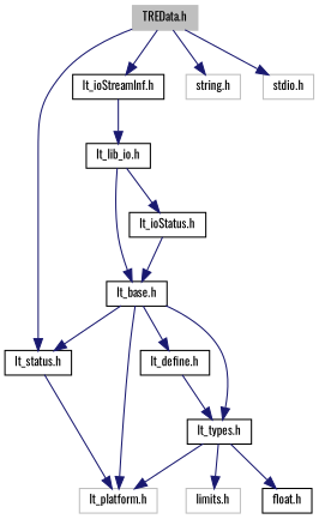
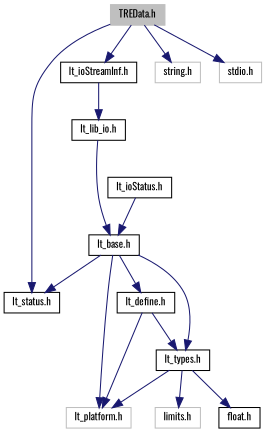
  digraph {
    fontname=Oswald
    node [color=black fontname=Oswald fontsize=10 shape=record]
    edge [color=midnightblue fontname=Oswald fontsize=10 labelfontname=Helvetica labelfontsize=10 style=solid]
    n1 [color=grey75 fillcolor=grey75 fontcolor=black height=0.2 label="TREData.h" style=filled width=0.4]
    n2 [height=0.2 label="lt_ioStreamInf.h" width=0.4]
    n3 [color=grey75 height=0.2 label="string.h" width=0.4]
    n4 [color=grey75 height=0.2 label="stdio.h" width=0.4]
    n5 [height=0.2 label="lt_status.h" width=0.4]
    n6 [height=0.2 label="lt_base.h" width=0.4]
    n7 [color=grey75 height=0.2 label="lt_platform.h" width=0.4]
    n8 [height=0.2 label="lt_define.h" width=0.4]
    n9 [height=0.2 label="lt_types.h" width=0.4]
    n10 [height=0.2 label="lt_lib_io.h" width=0.4]
    n11 [color=grey75 height=0.2 label="limits.h" width=0.4]
    n12 [height=0.2 label="float.h" width=0.4]
    n13 [height=0.2 label="lt_ioStatus.h" width=0.4]
    n1 -> n2
    n1 -> n3
    n1 -> n4
    n1 -> n5
    n2 -> n10
    n6 -> n5
    n6 -> n7
    n6 -> n8
    n6 -> n9
-   n5 -> n7
+   n8 -> n7
    n8 -> n9
    n9 -> n7
    n9 -> n11
    n9 -> n12
    n10 -> n6
-   n10 -> n13
    n13 -> n6
  }
